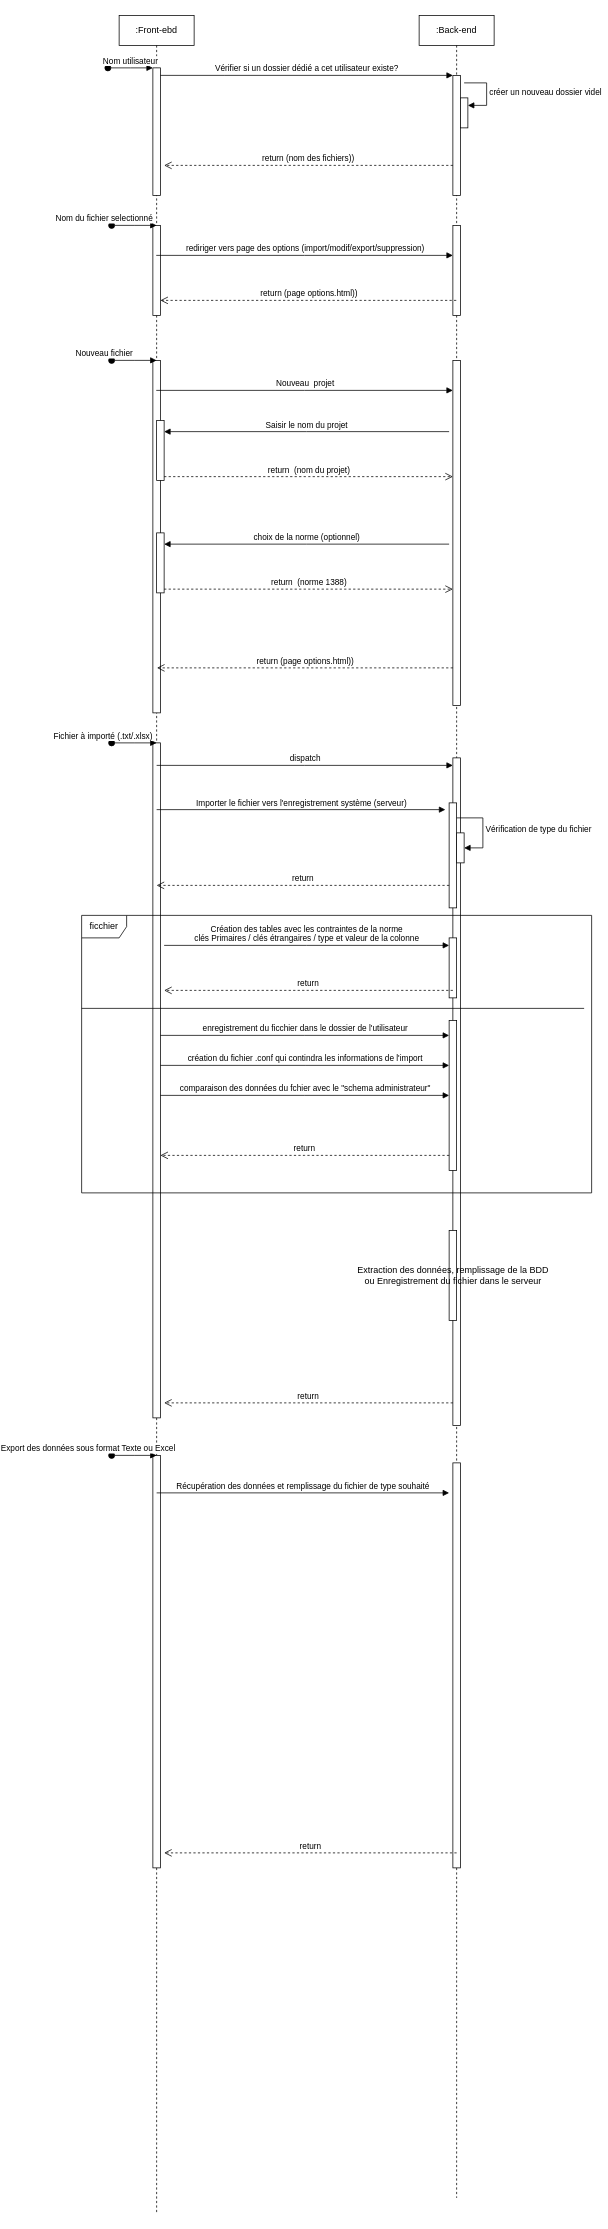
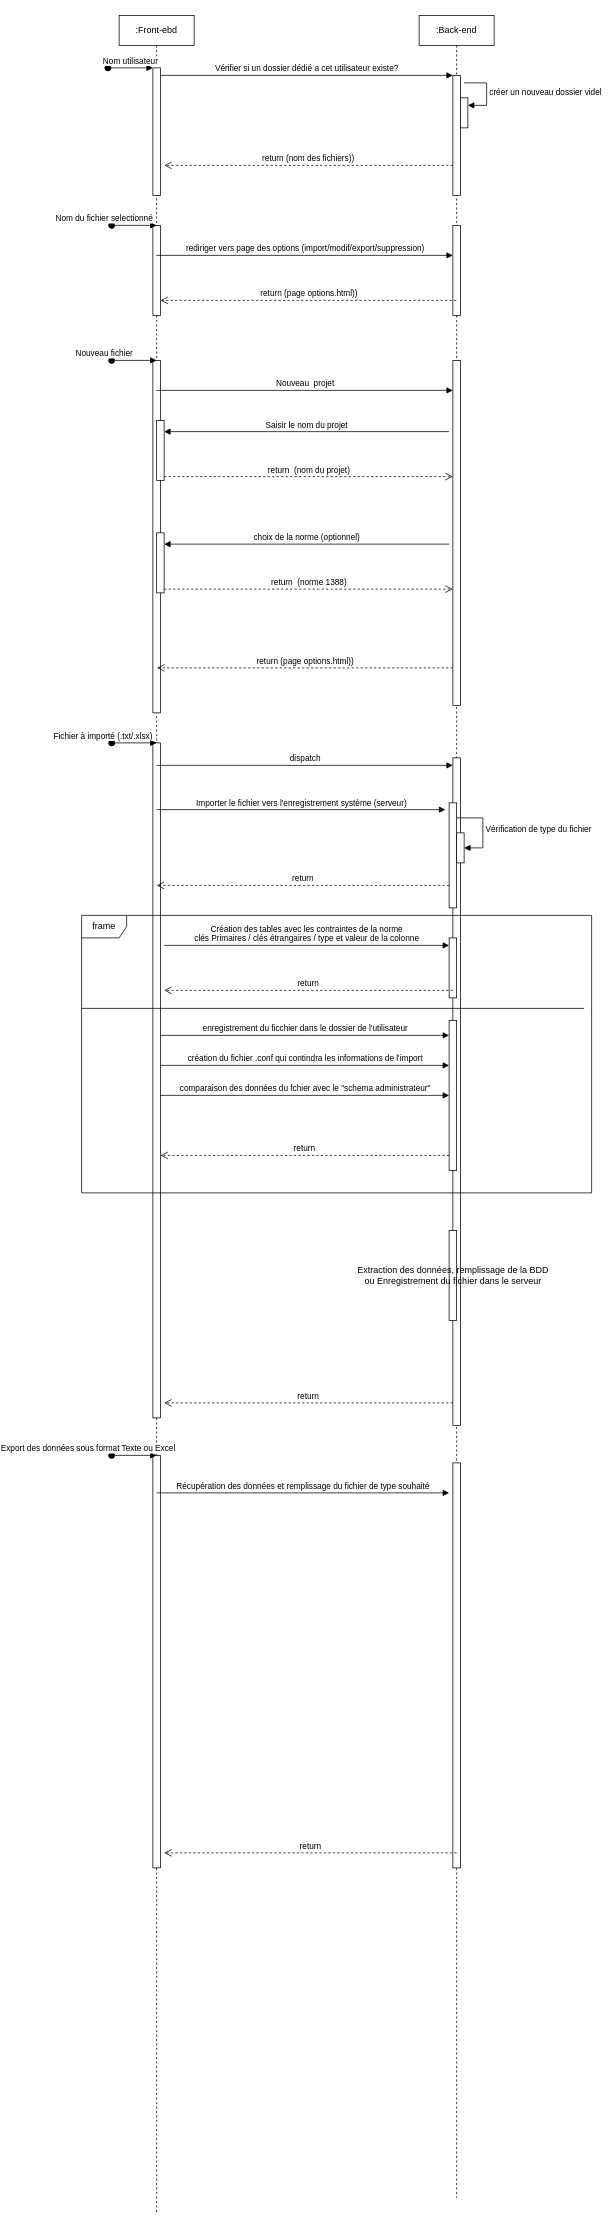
  <mxCell id="0" />
  <mxCell id="1" parent="0" />
  <mxCell id="2" value=":Front-ebd" style="shape=umlLifeline;perimeter=lifelinePerimeter;whiteSpace=wrap;html=1;container=0;dropTarget=0;collapsible=0;recursiveResize=0;outlineConnect=0;portConstraint=eastwest;newEdgeStyle={&quot;edgeStyle&quot;:&quot;elbowEdgeStyle&quot;,&quot;elbow&quot;:&quot;vertical&quot;,&quot;curved&quot;:0,&quot;rounded&quot;:0};" parent="1" vertex="1"><mxGeometry x="70" y="20" width="100" height="2930" as="geometry" /></mxCell>
  <mxCell id="3" value="" style="html=1;points=[];perimeter=orthogonalPerimeter;outlineConnect=0;targetShapes=umlLifeline;portConstraint=eastwest;newEdgeStyle={&quot;edgeStyle&quot;:&quot;elbowEdgeStyle&quot;,&quot;elbow&quot;:&quot;vertical&quot;,&quot;curved&quot;:0,&quot;rounded&quot;:0};" parent="2" vertex="1"><mxGeometry x="45" y="70" width="10" height="170" as="geometry" /></mxCell>
  <mxCell id="4" value="Nom utilisateur" style="html=1;verticalAlign=bottom;startArrow=oval;endArrow=block;startSize=8;edgeStyle=elbowEdgeStyle;elbow=vertical;curved=0;rounded=0;" parent="2" target="3" edge="1"><mxGeometry relative="1" as="geometry"><mxPoint x="-15" y="70" as="sourcePoint" /></mxGeometry></mxCell>
  <mxCell id="5" value="" style="html=1;points=[];perimeter=orthogonalPerimeter;outlineConnect=0;targetShapes=umlLifeline;portConstraint=eastwest;newEdgeStyle={&quot;edgeStyle&quot;:&quot;elbowEdgeStyle&quot;,&quot;elbow&quot;:&quot;vertical&quot;,&quot;curved&quot;:0,&quot;rounded&quot;:0};" vertex="1" parent="2"><mxGeometry x="45" y="280" width="10" height="120" as="geometry" /></mxCell>
  <mxCell id="6" value="" style="html=1;points=[];perimeter=orthogonalPerimeter;outlineConnect=0;targetShapes=umlLifeline;portConstraint=eastwest;newEdgeStyle={&quot;edgeStyle&quot;:&quot;elbowEdgeStyle&quot;,&quot;elbow&quot;:&quot;vertical&quot;,&quot;curved&quot;:0,&quot;rounded&quot;:0};" vertex="1" parent="2"><mxGeometry x="45" y="460" width="10" height="470" as="geometry" /></mxCell>
  <mxCell id="7" value="" style="html=1;points=[];perimeter=orthogonalPerimeter;outlineConnect=0;targetShapes=umlLifeline;portConstraint=eastwest;newEdgeStyle={&quot;edgeStyle&quot;:&quot;elbowEdgeStyle&quot;,&quot;elbow&quot;:&quot;vertical&quot;,&quot;curved&quot;:0,&quot;rounded&quot;:0};" vertex="1" parent="2"><mxGeometry x="45" y="970" width="10" height="900" as="geometry" /></mxCell>
  <mxCell id="8" value="" style="html=1;points=[];perimeter=orthogonalPerimeter;outlineConnect=0;targetShapes=umlLifeline;portConstraint=eastwest;newEdgeStyle={&quot;edgeStyle&quot;:&quot;elbowEdgeStyle&quot;,&quot;elbow&quot;:&quot;vertical&quot;,&quot;curved&quot;:0,&quot;rounded&quot;:0};" vertex="1" parent="2"><mxGeometry x="45" y="1920" width="10" height="550" as="geometry" /></mxCell>
  <mxCell id="9" value=":Back-end" style="shape=umlLifeline;perimeter=lifelinePerimeter;whiteSpace=wrap;html=1;container=0;dropTarget=0;collapsible=0;recursiveResize=0;outlineConnect=0;portConstraint=eastwest;newEdgeStyle={&quot;edgeStyle&quot;:&quot;elbowEdgeStyle&quot;,&quot;elbow&quot;:&quot;vertical&quot;,&quot;curved&quot;:0,&quot;rounded&quot;:0};" parent="1" vertex="1"><mxGeometry x="470" y="20" width="100" height="2910" as="geometry" /></mxCell>
  <mxCell id="10" value="" style="html=1;points=[];perimeter=orthogonalPerimeter;outlineConnect=0;targetShapes=umlLifeline;portConstraint=eastwest;newEdgeStyle={&quot;edgeStyle&quot;:&quot;elbowEdgeStyle&quot;,&quot;elbow&quot;:&quot;vertical&quot;,&quot;curved&quot;:0,&quot;rounded&quot;:0};" parent="9" vertex="1"><mxGeometry x="45" y="80" width="10" height="160" as="geometry" /></mxCell>
  <mxCell id="11" value="" style="html=1;points=[];perimeter=orthogonalPerimeter;outlineConnect=0;targetShapes=umlLifeline;portConstraint=eastwest;newEdgeStyle={&quot;edgeStyle&quot;:&quot;elbowEdgeStyle&quot;,&quot;elbow&quot;:&quot;vertical&quot;,&quot;curved&quot;:0,&quot;rounded&quot;:0};" vertex="1" parent="9"><mxGeometry x="55" y="110" width="10" height="40" as="geometry" /></mxCell>
  <mxCell id="12" value="créer un nouveau dossier videl" style="html=1;align=left;spacingLeft=2;endArrow=block;rounded=0;edgeStyle=orthogonalEdgeStyle;curved=0;rounded=0;" edge="1" target="11" parent="9"><mxGeometry relative="1" as="geometry"><mxPoint x="60" y="90" as="sourcePoint" /><Array as="points"><mxPoint x="90" y="120" /></Array></mxGeometry></mxCell>
  <mxCell id="13" value="" style="html=1;points=[];perimeter=orthogonalPerimeter;outlineConnect=0;targetShapes=umlLifeline;portConstraint=eastwest;newEdgeStyle={&quot;edgeStyle&quot;:&quot;elbowEdgeStyle&quot;,&quot;elbow&quot;:&quot;vertical&quot;,&quot;curved&quot;:0,&quot;rounded&quot;:0};" vertex="1" parent="9"><mxGeometry x="45" y="280" width="10" height="120" as="geometry" /></mxCell>
  <mxCell id="14" value="" style="html=1;points=[];perimeter=orthogonalPerimeter;outlineConnect=0;targetShapes=umlLifeline;portConstraint=eastwest;newEdgeStyle={&quot;edgeStyle&quot;:&quot;elbowEdgeStyle&quot;,&quot;elbow&quot;:&quot;vertical&quot;,&quot;curved&quot;:0,&quot;rounded&quot;:0};" vertex="1" parent="9"><mxGeometry x="45" y="460" width="10" height="460" as="geometry" /></mxCell>
  <mxCell id="15" value="Nouveau fichier" style="html=1;verticalAlign=bottom;startArrow=oval;startFill=1;endArrow=block;startSize=8;edgeStyle=elbowEdgeStyle;elbow=vertical;curved=0;rounded=0;" edge="1" parent="9"><mxGeometry x="-1" y="-10" width="60" relative="1" as="geometry"><mxPoint x="-410" y="460" as="sourcePoint" /><mxPoint x="-350" y="460" as="targetPoint" /><mxPoint x="-10" y="-10" as="offset" /></mxGeometry></mxCell>
  <mxCell id="16" value="Nouveau&amp;nbsp; projet" style="html=1;verticalAlign=bottom;endArrow=block;edgeStyle=elbowEdgeStyle;elbow=vertical;curved=0;rounded=0;" edge="1" parent="9"><mxGeometry width="80" relative="1" as="geometry"><mxPoint x="-350.5" y="500" as="sourcePoint" /><mxPoint x="45" y="500" as="targetPoint" /></mxGeometry></mxCell>
  <mxCell id="17" value="" style="html=1;points=[];perimeter=orthogonalPerimeter;outlineConnect=0;targetShapes=umlLifeline;portConstraint=eastwest;newEdgeStyle={&quot;edgeStyle&quot;:&quot;elbowEdgeStyle&quot;,&quot;elbow&quot;:&quot;vertical&quot;,&quot;curved&quot;:0,&quot;rounded&quot;:0};" vertex="1" parent="9"><mxGeometry x="45" y="990" width="10" height="890" as="geometry" /></mxCell>
  <mxCell id="18" value="" style="html=1;points=[];perimeter=orthogonalPerimeter;outlineConnect=0;targetShapes=umlLifeline;portConstraint=eastwest;newEdgeStyle={&quot;edgeStyle&quot;:&quot;elbowEdgeStyle&quot;,&quot;elbow&quot;:&quot;vertical&quot;,&quot;curved&quot;:0,&quot;rounded&quot;:0};" vertex="1" parent="9"><mxGeometry x="40" y="1050" width="10" height="140" as="geometry" /></mxCell>
  <mxCell id="19" value="" style="html=1;points=[];perimeter=orthogonalPerimeter;outlineConnect=0;targetShapes=umlLifeline;portConstraint=eastwest;newEdgeStyle={&quot;edgeStyle&quot;:&quot;elbowEdgeStyle&quot;,&quot;elbow&quot;:&quot;vertical&quot;,&quot;curved&quot;:0,&quot;rounded&quot;:0};" vertex="1" parent="9"><mxGeometry x="50" y="1090" width="10" height="40" as="geometry" /></mxCell>
  <mxCell id="20" value="Vérification de type du fichier" style="html=1;align=left;spacingLeft=2;endArrow=block;rounded=0;edgeStyle=orthogonalEdgeStyle;curved=0;rounded=0;" edge="1" target="19" parent="9" source="18"><mxGeometry relative="1" as="geometry"><mxPoint x="55" y="1070" as="sourcePoint" /><Array as="points"><mxPoint x="85" y="1070" /><mxPoint x="85" y="1110" /></Array></mxGeometry></mxCell>
  <mxCell id="21" value="" style="html=1;points=[];perimeter=orthogonalPerimeter;outlineConnect=0;targetShapes=umlLifeline;portConstraint=eastwest;newEdgeStyle={&quot;edgeStyle&quot;:&quot;elbowEdgeStyle&quot;,&quot;elbow&quot;:&quot;vertical&quot;,&quot;curved&quot;:0,&quot;rounded&quot;:0};" vertex="1" parent="9"><mxGeometry x="40" y="1230" width="10" height="80" as="geometry" /></mxCell>
  <mxCell id="22" value="Extraction des données, remplissage de la BDD&lt;br&gt;ou Enregistrement du fichier dans le serveur" style="html=1;points=[];perimeter=orthogonalPerimeter;outlineConnect=0;targetShapes=umlLifeline;portConstraint=eastwest;newEdgeStyle={&quot;edgeStyle&quot;:&quot;elbowEdgeStyle&quot;,&quot;elbow&quot;:&quot;vertical&quot;,&quot;curved&quot;:0,&quot;rounded&quot;:0};" vertex="1" parent="9"><mxGeometry x="40" y="1620" width="10" height="120" as="geometry" /></mxCell>
  <mxCell id="23" value="" style="html=1;points=[];perimeter=orthogonalPerimeter;outlineConnect=0;targetShapes=umlLifeline;portConstraint=eastwest;newEdgeStyle={&quot;edgeStyle&quot;:&quot;elbowEdgeStyle&quot;,&quot;elbow&quot;:&quot;vertical&quot;,&quot;curved&quot;:0,&quot;rounded&quot;:0};" vertex="1" parent="9"><mxGeometry x="45" y="1930" width="10" height="540" as="geometry" /></mxCell>
  <mxCell id="24" value="Vérifier si un dossier dédié a cet utilisateur existe?" style="html=1;verticalAlign=bottom;endArrow=block;edgeStyle=elbowEdgeStyle;elbow=vertical;curved=0;rounded=0;" parent="1" source="3" target="10" edge="1"><mxGeometry relative="1" as="geometry"><mxPoint x="225" y="110" as="sourcePoint" /><Array as="points"><mxPoint x="210" y="100" /></Array></mxGeometry></mxCell>
  <mxCell id="25" value="return (nom des fichiers))" style="html=1;verticalAlign=bottom;endArrow=open;dashed=1;endSize=8;edgeStyle=elbowEdgeStyle;elbow=vertical;curved=0;rounded=0;" parent="1" source="10" edge="1"><mxGeometry relative="1" as="geometry"><mxPoint x="130" y="220" as="targetPoint" /><Array as="points"><mxPoint x="225" y="220" /></Array><mxPoint x="470" y="220" as="sourcePoint" /></mxGeometry></mxCell>
  <mxCell id="26" value="Nom du fichier selectionné" style="html=1;verticalAlign=bottom;startArrow=oval;startFill=1;endArrow=block;startSize=8;edgeStyle=elbowEdgeStyle;elbow=vertical;curved=0;rounded=0;" edge="1" parent="1"><mxGeometry x="-1" y="-10" width="60" relative="1" as="geometry"><mxPoint x="60" y="300" as="sourcePoint" /><mxPoint x="120" y="300" as="targetPoint" /><mxPoint x="-10" y="-10" as="offset" /></mxGeometry></mxCell>
  <mxCell id="27" value="rediriger vers page des options (import/modif/export/suppression)" style="html=1;verticalAlign=bottom;endArrow=block;edgeStyle=elbowEdgeStyle;elbow=vertical;curved=0;rounded=0;" edge="1" parent="1"><mxGeometry width="80" relative="1" as="geometry"><mxPoint x="119.5" y="340" as="sourcePoint" /><mxPoint x="515" y="340" as="targetPoint" /></mxGeometry></mxCell>
  <mxCell id="28" value="return (page options.html))" style="html=1;verticalAlign=bottom;endArrow=open;dashed=1;endSize=8;edgeStyle=elbowEdgeStyle;elbow=vertical;curved=0;rounded=0;" edge="1" parent="1"><mxGeometry relative="1" as="geometry"><mxPoint x="519.5" y="400" as="sourcePoint" /><mxPoint x="125" y="400" as="targetPoint" /></mxGeometry></mxCell>
  <mxCell id="29" value="return (page options.html))" style="html=1;verticalAlign=bottom;endArrow=open;dashed=1;endSize=8;edgeStyle=elbowEdgeStyle;elbow=vertical;curved=0;rounded=0;" edge="1" parent="1"><mxGeometry relative="1" as="geometry"><mxPoint x="515" y="890" as="sourcePoint" /><mxPoint x="120.5" y="890" as="targetPoint" /></mxGeometry></mxCell>
  <mxCell id="30" value="" style="html=1;points=[];perimeter=orthogonalPerimeter;outlineConnect=0;targetShapes=umlLifeline;portConstraint=eastwest;newEdgeStyle={&quot;edgeStyle&quot;:&quot;elbowEdgeStyle&quot;,&quot;elbow&quot;:&quot;vertical&quot;,&quot;curved&quot;:0,&quot;rounded&quot;:0};" vertex="1" parent="1"><mxGeometry x="120" y="710" width="10" height="80" as="geometry" /></mxCell>
  <mxCell id="31" value="choix de la norme (optionnel)" style="html=1;verticalAlign=bottom;endArrow=block;edgeStyle=elbowEdgeStyle;elbow=vertical;curved=0;rounded=0;" edge="1" parent="1"><mxGeometry relative="1" as="geometry"><mxPoint x="510" y="725" as="sourcePoint" /><mxPoint x="130" y="725" as="targetPoint" /></mxGeometry></mxCell>
  <mxCell id="32" value="return&amp;nbsp; (norme 1388)" style="html=1;verticalAlign=bottom;endArrow=open;dashed=1;endSize=8;edgeStyle=elbowEdgeStyle;elbow=vertical;curved=0;rounded=0;" edge="1" parent="1" source="30"><mxGeometry relative="1" as="geometry"><mxPoint x="515" y="785" as="targetPoint" /></mxGeometry></mxCell>
  <mxCell id="33" value="" style="html=1;points=[];perimeter=orthogonalPerimeter;outlineConnect=0;targetShapes=umlLifeline;portConstraint=eastwest;newEdgeStyle={&quot;edgeStyle&quot;:&quot;elbowEdgeStyle&quot;,&quot;elbow&quot;:&quot;vertical&quot;,&quot;curved&quot;:0,&quot;rounded&quot;:0};" vertex="1" parent="1"><mxGeometry x="120" y="560" width="10" height="80" as="geometry" /></mxCell>
  <mxCell id="34" value="Saisir le nom du projet" style="html=1;verticalAlign=bottom;endArrow=block;edgeStyle=elbowEdgeStyle;elbow=vertical;curved=0;rounded=0;" edge="1" parent="1"><mxGeometry relative="1" as="geometry"><mxPoint x="510" y="575" as="sourcePoint" /><mxPoint x="130" y="575" as="targetPoint" /></mxGeometry></mxCell>
  <mxCell id="35" value="return&amp;nbsp; (nom du projet)" style="html=1;verticalAlign=bottom;endArrow=open;dashed=1;endSize=8;edgeStyle=elbowEdgeStyle;elbow=vertical;curved=0;rounded=0;" edge="1" parent="1" source="33"><mxGeometry relative="1" as="geometry"><mxPoint x="515" y="635" as="targetPoint" /></mxGeometry></mxCell>
  <mxCell id="36" value="Fichier à importé (.txt/.xlsx)&amp;nbsp;" style="html=1;verticalAlign=bottom;startArrow=oval;startFill=1;endArrow=block;startSize=8;edgeStyle=elbowEdgeStyle;elbow=vertical;curved=0;rounded=0;" edge="1" parent="1"><mxGeometry x="-1" y="-10" width="60" relative="1" as="geometry"><mxPoint x="60" y="990" as="sourcePoint" /><mxPoint x="120" y="990" as="targetPoint" /><mxPoint x="-10" y="-10" as="offset" /></mxGeometry></mxCell>
  <mxCell id="37" value="Importer le fichier vers l'enregistrement système (serveur)" style="html=1;verticalAlign=bottom;endArrow=block;edgeStyle=elbowEdgeStyle;elbow=vertical;curved=0;rounded=0;" edge="1" parent="1"><mxGeometry relative="1" as="geometry"><mxPoint x="120" y="1079" as="sourcePoint" /><mxPoint x="505" y="1079" as="targetPoint" /></mxGeometry></mxCell>
  <mxCell id="38" value="return" style="html=1;verticalAlign=bottom;endArrow=open;dashed=1;endSize=8;edgeStyle=elbowEdgeStyle;elbow=vertical;curved=0;rounded=0;" edge="1" parent="1"><mxGeometry relative="1" as="geometry"><mxPoint x="120" y="1180" as="targetPoint" /><mxPoint x="510" y="1180" as="sourcePoint" /></mxGeometry></mxCell>
  <mxCell id="39" value="return" style="html=1;verticalAlign=bottom;endArrow=open;dashed=1;endSize=8;edgeStyle=elbowEdgeStyle;elbow=vertical;curved=0;rounded=0;" edge="1" parent="1"><mxGeometry relative="1" as="geometry"><mxPoint x="130" y="1320" as="targetPoint" /><mxPoint x="515" y="1320" as="sourcePoint" /></mxGeometry></mxCell>
  <mxCell id="40" value="Création des tables avec les contraintes de la norme&lt;br&gt;clés Primaires / clés étrangaires / type et valeur de la colonne" style="html=1;verticalAlign=bottom;endArrow=block;edgeStyle=elbowEdgeStyle;elbow=vertical;curved=0;rounded=0;" edge="1" target="21" parent="1"><mxGeometry relative="1" as="geometry"><mxPoint x="130" y="1260" as="sourcePoint" /><mxPoint x="505" y="1260" as="targetPoint" /></mxGeometry></mxCell>
  <mxCell id="41" value="dispatch" style="html=1;verticalAlign=bottom;endArrow=block;edgeStyle=elbowEdgeStyle;elbow=vertical;curved=0;rounded=0;" edge="1" parent="1" target="17"><mxGeometry width="80" relative="1" as="geometry"><mxPoint x="120" y="1020" as="sourcePoint" /><mxPoint x="510" y="1020" as="targetPoint" /></mxGeometry></mxCell>
  <mxCell id="42" value="return" style="html=1;verticalAlign=bottom;endArrow=open;dashed=1;endSize=8;edgeStyle=elbowEdgeStyle;elbow=vertical;curved=0;rounded=0;" edge="1" parent="1"><mxGeometry relative="1" as="geometry"><mxPoint x="130" y="1870" as="targetPoint" /><mxPoint x="515" y="1870" as="sourcePoint" /></mxGeometry></mxCell>
- <mxCell id="43" value="ficchier" style="shape=umlFrame;whiteSpace=wrap;html=1;pointerEvents=0;" vertex="1" parent="1"><mxGeometry x="20" y="1220" width="680" height="370" as="geometry" /></mxCell>
+ <mxCell id="43" value="frame" style="shape=umlFrame;whiteSpace=wrap;html=1;pointerEvents=0;" vertex="1" parent="1"><mxGeometry x="20" y="1220" width="680" height="370" as="geometry" /></mxCell>
  <mxCell id="44" value="" style="html=1;points=[];perimeter=orthogonalPerimeter;outlineConnect=0;targetShapes=umlLifeline;portConstraint=eastwest;newEdgeStyle={&quot;edgeStyle&quot;:&quot;elbowEdgeStyle&quot;,&quot;elbow&quot;:&quot;vertical&quot;,&quot;curved&quot;:0,&quot;rounded&quot;:0};" vertex="1" parent="1"><mxGeometry x="510" y="1360" width="10" height="200" as="geometry" /></mxCell>
  <mxCell id="45" value="return" style="html=1;verticalAlign=bottom;endArrow=open;dashed=1;endSize=8;edgeStyle=elbowEdgeStyle;elbow=vertical;curved=0;rounded=0;" edge="1" parent="1"><mxGeometry relative="1" as="geometry"><mxPoint x="125" y="1540" as="targetPoint" /><mxPoint x="510" y="1540" as="sourcePoint" /></mxGeometry></mxCell>
  <mxCell id="46" value="enregistrement du ficchier dans le dossier de l'utilisateur" style="html=1;verticalAlign=bottom;endArrow=block;edgeStyle=elbowEdgeStyle;elbow=vertical;curved=0;rounded=0;" edge="1" parent="1"><mxGeometry relative="1" as="geometry"><mxPoint x="125" y="1380" as="sourcePoint" /><mxPoint x="510" y="1380" as="targetPoint" /></mxGeometry></mxCell>
  <mxCell id="47" value="" style="line;strokeWidth=1;fillColor=none;align=left;verticalAlign=middle;spacingTop=-1;spacingLeft=3;spacingRight=3;rotatable=0;labelPosition=right;points=[];portConstraint=eastwest;strokeColor=inherit;" vertex="1" parent="1"><mxGeometry x="20" y="1340" width="670" height="8" as="geometry" /></mxCell>
  <mxCell id="48" value="création du fichier .conf qui contindra les informations de l'import" style="html=1;verticalAlign=bottom;endArrow=block;edgeStyle=elbowEdgeStyle;elbow=horizontal;curved=0;rounded=0;" edge="1" parent="1"><mxGeometry width="80" relative="1" as="geometry"><mxPoint x="125" y="1420" as="sourcePoint" /><mxPoint x="510" y="1420" as="targetPoint" /></mxGeometry></mxCell>
  <mxCell id="49" value="comparaison des données du fchier avec le &quot;schema administrateur&quot;" style="html=1;verticalAlign=bottom;endArrow=block;edgeStyle=elbowEdgeStyle;elbow=vertical;curved=0;rounded=0;" edge="1" parent="1"><mxGeometry width="80" relative="1" as="geometry"><mxPoint x="125" y="1460" as="sourcePoint" /><mxPoint x="510" y="1460" as="targetPoint" /></mxGeometry></mxCell>
  <mxCell id="50" value="Récupération des données et remplissage du fichier de type souhaité" style="html=1;verticalAlign=bottom;endArrow=block;edgeStyle=elbowEdgeStyle;elbow=vertical;curved=0;rounded=0;" edge="1" parent="1"><mxGeometry relative="1" as="geometry"><mxPoint x="120" y="1990" as="sourcePoint" /><mxPoint x="510" y="1990" as="targetPoint" /></mxGeometry></mxCell>
  <mxCell id="51" value="return" style="html=1;verticalAlign=bottom;endArrow=open;dashed=1;endSize=8;edgeStyle=elbowEdgeStyle;elbow=vertical;curved=0;rounded=0;" edge="1" parent="1"><mxGeometry relative="1" as="geometry"><mxPoint x="130" y="2470" as="targetPoint" /><mxPoint x="520" y="2470" as="sourcePoint" /></mxGeometry></mxCell>
  <mxCell id="52" value="Export des données sous format Texte ou Excel&amp;nbsp;" style="html=1;verticalAlign=bottom;startArrow=oval;startFill=1;endArrow=block;startSize=8;edgeStyle=elbowEdgeStyle;elbow=vertical;curved=0;rounded=0;" edge="1" parent="1"><mxGeometry x="-1" y="-30" width="60" relative="1" as="geometry"><mxPoint x="60" y="1940" as="sourcePoint" /><mxPoint x="120" y="1940" as="targetPoint" /><mxPoint x="-30" y="-30" as="offset" /></mxGeometry></mxCell>
